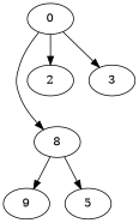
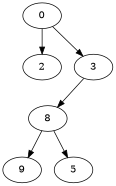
  digraph {
    node [Visited=1]
    0 [Line=94387332130480]
    n2 [Line=94387332130832 label=8]
    2 [Line=94387332131184]
    3 [Line=94387332131536]
    n5 [Line=94387332131888 label=9]
    5 [Line=94387332156528]
-   0 -> n2
+   3 -> n2
    0 -> 2
    0 -> 3
    n2 -> n5
    n2 -> 5
  }
